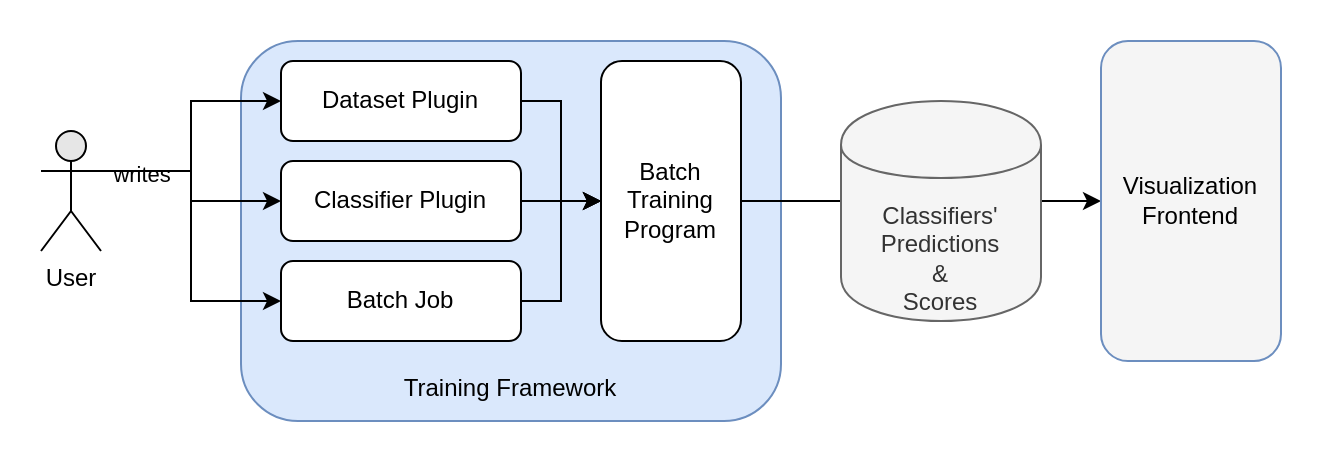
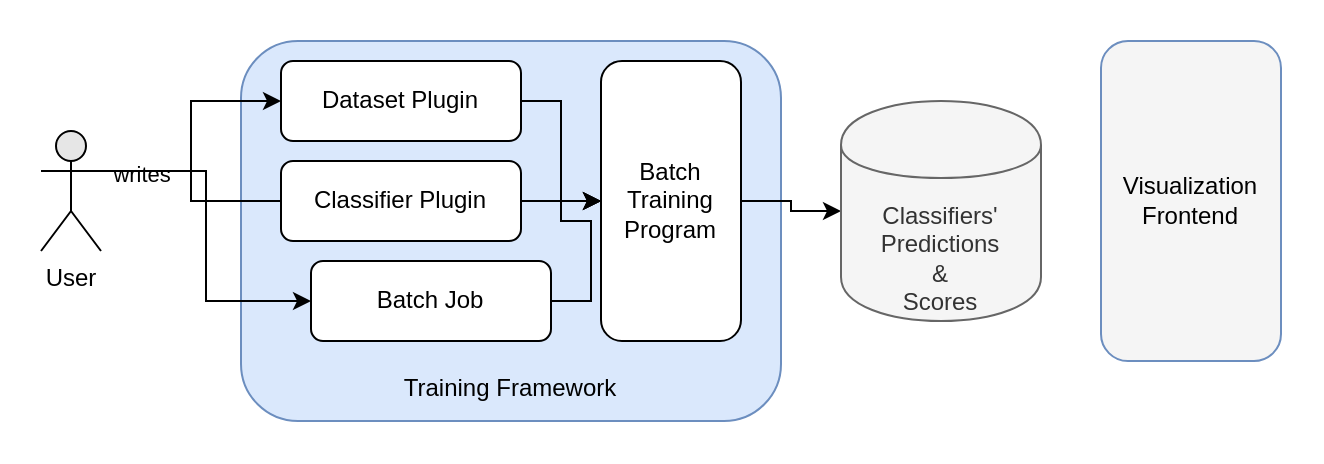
  <mxCell id="0" />
  <mxCell id="1" parent="0" />
  <mxCell id="2" value="&lt;div&gt;&lt;br&gt;&lt;/div&gt;&lt;div&gt;&lt;br&gt;&lt;/div&gt;&lt;div&gt;&lt;br&gt;&lt;/div&gt;&lt;div&gt;&lt;br&gt;&lt;/div&gt;&lt;div&gt;&lt;br&gt;&lt;/div&gt;&lt;div&gt;&lt;br&gt;&lt;/div&gt;&lt;div&gt;&lt;br&gt;&lt;/div&gt;&lt;div&gt;&lt;br&gt;&lt;/div&gt;&lt;div&gt;&lt;br&gt;&lt;/div&gt;&lt;div&gt;&lt;br&gt;&lt;/div&gt;&lt;div&gt;&lt;br&gt;&lt;/div&gt;&lt;div&gt;Training Framework&lt;br&gt;&lt;/div&gt;" style="rounded=1;whiteSpace=wrap;html=1;labelBackgroundColor=none;fillColor=#dae8fc;strokeColor=#6c8ebf;" vertex="1" parent="1"><mxGeometry x="120" y="20" width="270" height="190" as="geometry" /></mxCell>
  <mxCell id="3" style="edgeStyle=orthogonalEdgeStyle;rounded=0;orthogonalLoop=1;jettySize=auto;html=1;exitX=1;exitY=0.5;exitDx=0;exitDy=0;entryX=0;entryY=0.5;entryDx=0;entryDy=0;labelBackgroundColor=none;" edge="1" parent="1" source="4" target="10"><mxGeometry relative="1" as="geometry" /></mxCell>
  <mxCell id="4" value="&lt;div&gt;Dataset Plugin&lt;/div&gt;" style="rounded=1;whiteSpace=wrap;html=1;" vertex="1" parent="1"><mxGeometry x="140" y="30" width="120" height="40" as="geometry" /></mxCell>
  <mxCell id="5" style="edgeStyle=orthogonalEdgeStyle;rounded=0;orthogonalLoop=1;jettySize=auto;html=1;exitX=1;exitY=0.5;exitDx=0;exitDy=0;entryX=0;entryY=0.5;entryDx=0;entryDy=0;" edge="1" parent="1" source="6" target="10"><mxGeometry relative="1" as="geometry" /></mxCell>
  <mxCell id="6" value="&lt;div&gt;Classifier Plugin&lt;/div&gt;" style="rounded=1;whiteSpace=wrap;html=1;" vertex="1" parent="1"><mxGeometry x="140" y="80" width="120" height="40" as="geometry" /></mxCell>
  <mxCell id="7" style="edgeStyle=orthogonalEdgeStyle;rounded=0;orthogonalLoop=1;jettySize=auto;html=1;exitX=1;exitY=0.5;exitDx=0;exitDy=0;entryX=0;entryY=0.5;entryDx=0;entryDy=0;labelBackgroundColor=none;" edge="1" parent="1" source="8" target="10"><mxGeometry relative="1" as="geometry" /></mxCell>
- <mxCell id="8" value="Batch Job" style="rounded=1;whiteSpace=wrap;html=1;" vertex="1" parent="1"><mxGeometry x="140" y="130" width="120" height="40" as="geometry" /></mxCell>
- <mxCell id="9" value="" style="edgeStyle=orthogonalEdgeStyle;rounded=0;orthogonalLoop=1;jettySize=auto;html=1;exitX=1;exitY=0.5;exitDx=0;exitDy=0;labelBackgroundColor=none;entryX=0;entryY=0.5;entryDx=0;entryDy=0;" edge="1" parent="1" source="10" target="11"><mxGeometry relative="1" as="geometry"><mxPoint x="500" y="100" as="targetPoint" /></mxGeometry></mxCell>
+ <mxCell id="8" value="Batch Job" style="rounded=1;whiteSpace=wrap;html=1;" vertex="1" parent="1"><mxGeometry x="155" y="130" width="120" height="40" as="geometry" /></mxCell>
+ <mxCell id="9" value="" style="edgeStyle=orthogonalEdgeStyle;rounded=0;orthogonalLoop=1;jettySize=auto;html=1;exitX=1;exitY=0.5;exitDx=0;exitDy=0;labelBackgroundColor=none;" edge="1" parent="1" source="10" target="12"><mxGeometry relative="1" as="geometry"><mxPoint x="500" y="100" as="targetPoint" /></mxGeometry></mxCell>
  <mxCell id="10" value="&lt;div&gt;Batch&lt;br&gt;&lt;/div&gt;&lt;div&gt;Training&lt;/div&gt;&lt;div&gt;Program&lt;/div&gt;" style="rounded=1;whiteSpace=wrap;html=1;" vertex="1" parent="1"><mxGeometry x="300" y="30" width="70" height="140" as="geometry" /></mxCell>
  <mxCell id="11" value="&lt;div&gt;Visualization&lt;/div&gt;&lt;div&gt;Frontend&lt;br&gt;&lt;/div&gt;" style="rounded=1;whiteSpace=wrap;html=1;fillColor=#f5f5f5;strokeColor=#6c8ebf;" vertex="1" parent="1"><mxGeometry x="550" y="20" width="90" height="160" as="geometry" /></mxCell>
  <mxCell id="12" value="&lt;div&gt;&lt;br&gt;&lt;/div&gt;&lt;div&gt;Classifiers'&lt;br&gt;&lt;/div&gt;&lt;div&gt;Predictions&lt;/div&gt;&lt;div&gt;&amp;amp;&lt;/div&gt;&lt;div&gt;Scores&lt;br&gt;&lt;/div&gt;" style="shape=cylinder;whiteSpace=wrap;html=1;boundedLbl=1;backgroundOutline=1;fillColor=#f5f5f5;strokeColor=#666666;fontColor=#333333;" vertex="1" parent="1"><mxGeometry x="420" y="50" width="100" height="110" as="geometry" /></mxCell>
  <mxCell id="13" value="&lt;div&gt;&lt;br&gt;&lt;/div&gt;&lt;div&gt;&lt;br&gt;&lt;/div&gt;&lt;div&gt;&lt;br&gt;&lt;/div&gt;&lt;div&gt;writes &amp;nbsp; &amp;nbsp;&amp;nbsp; &amp;nbsp;&amp;nbsp;&amp;nbsp;&amp;nbsp;&amp;nbsp;&amp;nbsp;&amp;nbsp;&amp;nbsp;&amp;nbsp;&amp;nbsp; &lt;br&gt;&lt;/div&gt;" style="edgeStyle=orthogonalEdgeStyle;rounded=0;orthogonalLoop=1;jettySize=auto;html=1;exitX=1;exitY=0.333;exitDx=0;exitDy=0;exitPerimeter=0;entryX=0;entryY=0.5;entryDx=0;entryDy=0;labelBackgroundColor=none;" edge="1" parent="1" source="16" target="4"><mxGeometry relative="1" as="geometry" /></mxCell>
- <mxCell id="14" style="edgeStyle=orthogonalEdgeStyle;rounded=0;orthogonalLoop=1;jettySize=auto;html=1;exitX=1;exitY=0.333;exitDx=0;exitDy=0;exitPerimeter=0;entryX=0;entryY=0.5;entryDx=0;entryDy=0;labelBackgroundColor=none;" edge="1" parent="1" source="16" target="6"><mxGeometry relative="1" as="geometry" /></mxCell>
+ <mxCell id="14" style="edgeStyle=orthogonalEdgeStyle;rounded=0;orthogonalLoop=1;jettySize=auto;html=1;exitX=1;exitY=0.333;exitDx=0;exitDy=0;exitPerimeter=0;entryX=0;entryY=0.5;entryDx=0;entryDy=0;labelBackgroundColor=none;endArrow=none;" edge="1" parent="1" source="16" target="6"><mxGeometry relative="1" as="geometry" /></mxCell>
  <mxCell id="15" style="edgeStyle=orthogonalEdgeStyle;rounded=0;orthogonalLoop=1;jettySize=auto;html=1;exitX=1;exitY=0.333;exitDx=0;exitDy=0;exitPerimeter=0;entryX=0;entryY=0.5;entryDx=0;entryDy=0;labelBackgroundColor=none;" edge="1" parent="1" source="16" target="8"><mxGeometry relative="1" as="geometry" /></mxCell>
  <mxCell id="16" value="&lt;div&gt;User&lt;/div&gt;" style="shape=umlActor;verticalLabelPosition=bottom;labelBackgroundColor=#ffffff;verticalAlign=top;html=1;outlineConnect=0;fillColor=#E6E6E6;" vertex="1" parent="1"><mxGeometry x="20" y="65" width="30" height="60" as="geometry" /></mxCell>
